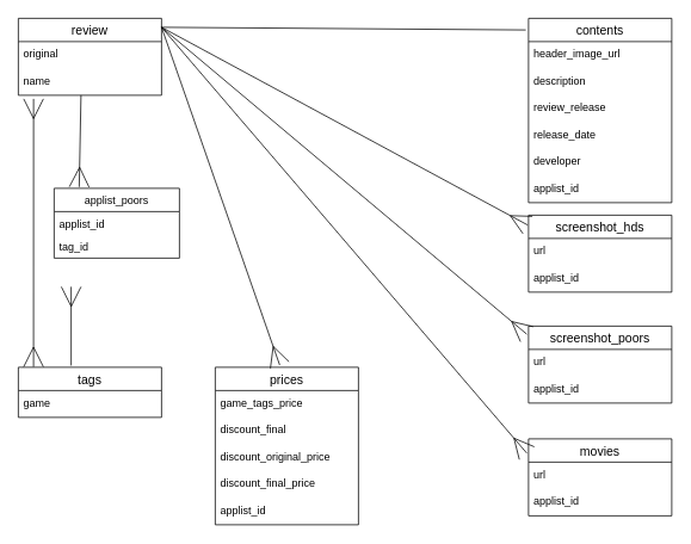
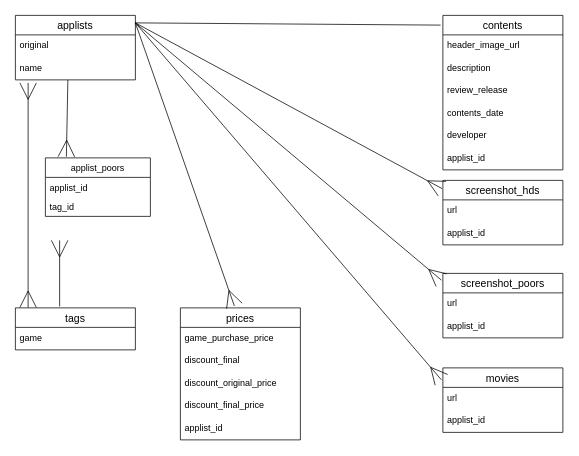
  <mxCell id="0" />
  <mxCell id="1" parent="0" />
- <mxCell id="2" value="review" style="swimlane;fontStyle=0;childLayout=stackLayout;horizontal=1;startSize=26;horizontalStack=0;resizeParent=1;resizeParentMax=0;resizeLast=0;collapsible=1;marginBottom=0;align=center;fontSize=14;" parent="1" vertex="1"><mxGeometry x="20" y="20" width="160" height="86" as="geometry" /></mxCell>
+ <mxCell id="2" value="applists" style="swimlane;fontStyle=0;childLayout=stackLayout;horizontal=1;startSize=26;horizontalStack=0;resizeParent=1;resizeParentMax=0;resizeLast=0;collapsible=1;marginBottom=0;align=center;fontSize=14;" parent="1" vertex="1"><mxGeometry x="20" y="20" width="160" height="86" as="geometry" /></mxCell>
  <mxCell id="3" value="original" style="text;strokeColor=none;fillColor=none;spacingLeft=4;spacingRight=4;overflow=hidden;rotatable=0;points=[[0,0.5],[1,0.5]];portConstraint=eastwest;fontSize=12;" parent="2" vertex="1"><mxGeometry y="26" width="160" height="30" as="geometry" /></mxCell>
  <mxCell id="4" value="name" style="text;strokeColor=none;fillColor=none;spacingLeft=4;spacingRight=4;overflow=hidden;rotatable=0;points=[[0,0.5],[1,0.5]];portConstraint=eastwest;fontSize=12;" parent="2" vertex="1"><mxGeometry y="56" width="160" height="30" as="geometry" /></mxCell>
  <mxCell id="5" value="tags" style="swimlane;fontStyle=0;childLayout=stackLayout;horizontal=1;startSize=26;horizontalStack=0;resizeParent=1;resizeParentMax=0;resizeLast=0;collapsible=1;marginBottom=0;align=center;fontSize=14;" parent="1" vertex="1"><mxGeometry x="20" y="410" width="160" height="56" as="geometry" /></mxCell>
  <mxCell id="6" value="game" style="text;strokeColor=none;fillColor=none;spacingLeft=4;spacingRight=4;overflow=hidden;rotatable=0;points=[[0,0.5],[1,0.5]];portConstraint=eastwest;fontSize=12;" parent="5" vertex="1"><mxGeometry y="26" width="160" height="30" as="geometry" /></mxCell>
  <mxCell id="7" value="screenshot_hds" style="swimlane;fontStyle=0;childLayout=stackLayout;horizontal=1;startSize=26;horizontalStack=0;resizeParent=1;resizeParentMax=0;resizeLast=0;collapsible=1;marginBottom=0;align=center;fontSize=14;" parent="1" vertex="1"><mxGeometry x="590" y="240" width="160" height="86" as="geometry" /></mxCell>
  <mxCell id="8" value="url" style="text;strokeColor=none;fillColor=none;spacingLeft=4;spacingRight=4;overflow=hidden;rotatable=0;points=[[0,0.5],[1,0.5]];portConstraint=eastwest;fontSize=12;" parent="7" vertex="1"><mxGeometry y="26" width="160" height="30" as="geometry" /></mxCell>
  <mxCell id="9" value="applist_id" style="text;strokeColor=none;fillColor=none;spacingLeft=4;spacingRight=4;overflow=hidden;rotatable=0;points=[[0,0.5],[1,0.5]];portConstraint=eastwest;fontSize=12;" parent="7" vertex="1"><mxGeometry y="56" width="160" height="30" as="geometry" /></mxCell>
  <mxCell id="10" value="screenshot_poors" style="swimlane;fontStyle=0;childLayout=stackLayout;horizontal=1;startSize=26;horizontalStack=0;resizeParent=1;resizeParentMax=0;resizeLast=0;collapsible=1;marginBottom=0;align=center;fontSize=14;" parent="1" vertex="1"><mxGeometry x="590" y="364" width="160" height="86" as="geometry" /></mxCell>
  <mxCell id="11" value="url" style="text;strokeColor=none;fillColor=none;spacingLeft=4;spacingRight=4;overflow=hidden;rotatable=0;points=[[0,0.5],[1,0.5]];portConstraint=eastwest;fontSize=12;" parent="10" vertex="1"><mxGeometry y="26" width="160" height="30" as="geometry" /></mxCell>
  <mxCell id="12" value="applist_id" style="text;strokeColor=none;fillColor=none;spacingLeft=4;spacingRight=4;overflow=hidden;rotatable=0;points=[[0,0.5],[1,0.5]];portConstraint=eastwest;fontSize=12;" parent="10" vertex="1"><mxGeometry y="56" width="160" height="30" as="geometry" /></mxCell>
  <mxCell id="13" value="" style="endArrow=none;html=1;rounded=0;entryX=-0.019;entryY=0.063;entryDx=0;entryDy=0;entryPerimeter=0;" parent="1" target="21" edge="1"><mxGeometry relative="1" as="geometry"><mxPoint x="180" y="30" as="sourcePoint" /><mxPoint x="340" y="30" as="targetPoint" /></mxGeometry></mxCell>
  <mxCell id="14" value="movies" style="swimlane;fontStyle=0;childLayout=stackLayout;horizontal=1;startSize=26;horizontalStack=0;resizeParent=1;resizeParentMax=0;resizeLast=0;collapsible=1;marginBottom=0;align=center;fontSize=14;" parent="1" vertex="1"><mxGeometry x="590" y="490" width="160" height="86" as="geometry" /></mxCell>
  <mxCell id="15" value="url" style="text;strokeColor=none;fillColor=none;spacingLeft=4;spacingRight=4;overflow=hidden;rotatable=0;points=[[0,0.5],[1,0.5]];portConstraint=eastwest;fontSize=12;" parent="14" vertex="1"><mxGeometry y="26" width="160" height="30" as="geometry" /></mxCell>
  <mxCell id="16" value="applist_id" style="text;strokeColor=none;fillColor=none;spacingLeft=4;spacingRight=4;overflow=hidden;rotatable=0;points=[[0,0.5],[1,0.5]];portConstraint=eastwest;fontSize=12;" parent="14" vertex="1"><mxGeometry y="56" width="160" height="30" as="geometry" /></mxCell>
  <mxCell id="17" value="" style="endArrow=ERmany;html=1;exitX=0.106;exitY=-0.009;exitDx=0;exitDy=0;endFill=0;endSize=20;startArrow=ERmany;startFill=0;targetPerimeterSpacing=0;startSize=20;exitPerimeter=0;" parent="1" source="5" edge="1"><mxGeometry width="50" height="50" relative="1" as="geometry"><mxPoint x="320" y="280" as="sourcePoint" /><mxPoint x="37" y="110" as="targetPoint" /></mxGeometry></mxCell>
  <mxCell id="18" value="" style="endArrow=ERmany;html=1;rounded=0;entryX=-0.006;entryY=0.128;entryDx=0;entryDy=0;entryPerimeter=0;endFill=0;endSize=20;" parent="1" target="7" edge="1"><mxGeometry relative="1" as="geometry"><mxPoint x="180" y="30" as="sourcePoint" /><mxPoint x="340" y="40" as="targetPoint" /></mxGeometry></mxCell>
  <mxCell id="19" value="" style="endArrow=ERmany;html=1;rounded=0;entryX=-0.012;entryY=0.105;entryDx=0;entryDy=0;entryPerimeter=0;endFill=0;jumpSize=20;endSize=20;" parent="1" target="10" edge="1"><mxGeometry relative="1" as="geometry"><mxPoint x="180" y="30" as="sourcePoint" /><mxPoint x="349.04" y="221.008" as="targetPoint" /></mxGeometry></mxCell>
  <mxCell id="20" value="" style="endArrow=ERmany;html=1;rounded=0;entryX=-0.012;entryY=0.186;entryDx=0;entryDy=0;entryPerimeter=0;endFill=0;endSize=20;" parent="1" target="14" edge="1"><mxGeometry relative="1" as="geometry"><mxPoint x="180" y="30" as="sourcePoint" /><mxPoint x="359.04" y="231.008" as="targetPoint" /></mxGeometry></mxCell>
  <mxCell id="21" value="contents" style="swimlane;fontStyle=0;childLayout=stackLayout;horizontal=1;startSize=26;horizontalStack=0;resizeParent=1;resizeParentMax=0;resizeLast=0;collapsible=1;marginBottom=0;align=center;fontSize=14;" parent="1" vertex="1"><mxGeometry x="590" y="20" width="160" height="206" as="geometry" /></mxCell>
  <mxCell id="22" value="header_image_url" style="text;strokeColor=none;fillColor=none;spacingLeft=4;spacingRight=4;overflow=hidden;rotatable=0;points=[[0,0.5],[1,0.5]];portConstraint=eastwest;fontSize=12;" parent="21" vertex="1"><mxGeometry y="26" width="160" height="30" as="geometry" /></mxCell>
  <mxCell id="23" value="description" style="text;strokeColor=none;fillColor=none;spacingLeft=4;spacingRight=4;overflow=hidden;rotatable=0;points=[[0,0.5],[1,0.5]];portConstraint=eastwest;fontSize=12;" parent="21" vertex="1"><mxGeometry y="56" width="160" height="30" as="geometry" /></mxCell>
  <mxCell id="24" value="review_release" style="text;strokeColor=none;fillColor=none;spacingLeft=4;spacingRight=4;overflow=hidden;rotatable=0;points=[[0,0.5],[1,0.5]];portConstraint=eastwest;fontSize=12;" parent="21" vertex="1"><mxGeometry y="86" width="160" height="30" as="geometry" /></mxCell>
- <mxCell id="25" value="release_date" style="text;strokeColor=none;fillColor=none;spacingLeft=4;spacingRight=4;overflow=hidden;rotatable=0;points=[[0,0.5],[1,0.5]];portConstraint=eastwest;fontSize=12;" parent="21" vertex="1"><mxGeometry y="116" width="160" height="30" as="geometry" /></mxCell>
+ <mxCell id="25" value="contents_date" style="text;strokeColor=none;fillColor=none;spacingLeft=4;spacingRight=4;overflow=hidden;rotatable=0;points=[[0,0.5],[1,0.5]];portConstraint=eastwest;fontSize=12;" parent="21" vertex="1"><mxGeometry y="116" width="160" height="30" as="geometry" /></mxCell>
  <mxCell id="26" value="developer" style="text;strokeColor=none;fillColor=none;spacingLeft=4;spacingRight=4;overflow=hidden;rotatable=0;points=[[0,0.5],[1,0.5]];portConstraint=eastwest;fontSize=12;" parent="21" vertex="1"><mxGeometry y="146" width="160" height="30" as="geometry" /></mxCell>
  <mxCell id="27" value="applist_id" style="text;strokeColor=none;fillColor=none;spacingLeft=4;spacingRight=4;overflow=hidden;rotatable=0;points=[[0,0.5],[1,0.5]];portConstraint=eastwest;fontSize=12;" parent="21" vertex="1"><mxGeometry y="176" width="160" height="30" as="geometry" /></mxCell>
  <mxCell id="28" value="prices" style="swimlane;fontStyle=0;childLayout=stackLayout;horizontal=1;startSize=26;horizontalStack=0;resizeParent=1;resizeParentMax=0;resizeLast=0;collapsible=1;marginBottom=0;align=center;fontSize=14;" parent="1" vertex="1"><mxGeometry x="240" y="410" width="160" height="176" as="geometry" /></mxCell>
- <mxCell id="29" value="game_tags_price" style="text;strokeColor=none;fillColor=none;spacingLeft=4;spacingRight=4;overflow=hidden;rotatable=0;points=[[0,0.5],[1,0.5]];portConstraint=eastwest;fontSize=12;" parent="28" vertex="1"><mxGeometry y="26" width="160" height="30" as="geometry" /></mxCell>
+ <mxCell id="29" value="game_purchase_price" style="text;strokeColor=none;fillColor=none;spacingLeft=4;spacingRight=4;overflow=hidden;rotatable=0;points=[[0,0.5],[1,0.5]];portConstraint=eastwest;fontSize=12;" parent="28" vertex="1"><mxGeometry y="26" width="160" height="30" as="geometry" /></mxCell>
  <mxCell id="30" value="discount_final" style="text;strokeColor=none;fillColor=none;spacingLeft=4;spacingRight=4;overflow=hidden;rotatable=0;points=[[0,0.5],[1,0.5]];portConstraint=eastwest;fontSize=12;" parent="28" vertex="1"><mxGeometry y="56" width="160" height="30" as="geometry" /></mxCell>
  <mxCell id="31" value="discount_original_price" style="text;strokeColor=none;fillColor=none;spacingLeft=4;spacingRight=4;overflow=hidden;rotatable=0;points=[[0,0.5],[1,0.5]];portConstraint=eastwest;fontSize=12;" parent="28" vertex="1"><mxGeometry y="86" width="160" height="30" as="geometry" /></mxCell>
  <mxCell id="32" value="discount_final_price" style="text;strokeColor=none;fillColor=none;spacingLeft=4;spacingRight=4;overflow=hidden;rotatable=0;points=[[0,0.5],[1,0.5]];portConstraint=eastwest;fontSize=12;" parent="28" vertex="1"><mxGeometry y="116" width="160" height="30" as="geometry" /></mxCell>
  <mxCell id="33" value="applist_id" style="text;strokeColor=none;fillColor=none;spacingLeft=4;spacingRight=4;overflow=hidden;rotatable=0;points=[[0,0.5],[1,0.5]];portConstraint=eastwest;fontSize=12;" parent="28" vertex="1"><mxGeometry y="146" width="160" height="30" as="geometry" /></mxCell>
  <mxCell id="34" value="" style="endArrow=ERmany;html=1;rounded=0;entryX=0.45;entryY=-0.014;entryDx=0;entryDy=0;entryPerimeter=0;endFill=0;endSize=20;" parent="1" target="28" edge="1"><mxGeometry relative="1" as="geometry"><mxPoint x="180" y="30" as="sourcePoint" /><mxPoint x="548.08" y="575.996" as="targetPoint" /></mxGeometry></mxCell>
  <mxCell id="35" value="applist_poors" style="swimlane;fontStyle=0;childLayout=stackLayout;horizontal=1;startSize=26;horizontalStack=0;resizeParent=1;resizeParentMax=0;resizeLast=0;collapsible=1;marginBottom=0;" vertex="1" parent="1"><mxGeometry x="60" y="210" width="140" height="78" as="geometry" /></mxCell>
  <mxCell id="36" value="applist_id" style="text;strokeColor=none;fillColor=none;align=left;verticalAlign=top;spacingLeft=4;spacingRight=4;overflow=hidden;rotatable=0;points=[[0,0.5],[1,0.5]];portConstraint=eastwest;" vertex="1" parent="35"><mxGeometry y="26" width="140" height="26" as="geometry" /></mxCell>
  <mxCell id="37" value="tag_id" style="text;strokeColor=none;fillColor=none;align=left;verticalAlign=top;spacingLeft=4;spacingRight=4;overflow=hidden;rotatable=0;points=[[0,0.5],[1,0.5]];portConstraint=eastwest;" vertex="1" parent="35"><mxGeometry y="52" width="140" height="26" as="geometry" /></mxCell>
  <mxCell id="38" value="" style="endArrow=ERmany;html=1;rounded=0;entryX=0.2;entryY=-0.019;entryDx=0;entryDy=0;entryPerimeter=0;endFill=0;jumpSize=20;endSize=20;" edge="1" parent="1" target="35"><mxGeometry relative="1" as="geometry"><mxPoint x="90" y="106" as="sourcePoint" /><mxPoint x="498.08" y="449.03" as="targetPoint" /></mxGeometry></mxCell>
  <mxCell id="39" value="" style="endArrow=ERmany;html=1;rounded=0;endFill=0;jumpSize=20;endSize=20;exitX=0.369;exitY=-0.034;exitDx=0;exitDy=0;exitPerimeter=0;" edge="1" parent="1" source="5"><mxGeometry relative="1" as="geometry"><mxPoint x="122" y="340" as="sourcePoint" /><mxPoint x="79" y="320" as="targetPoint" /></mxGeometry></mxCell>
